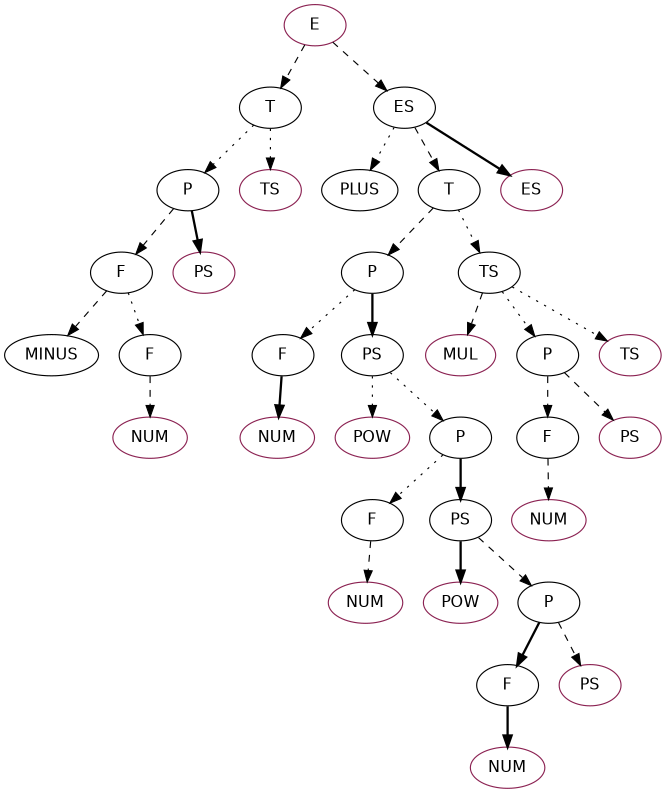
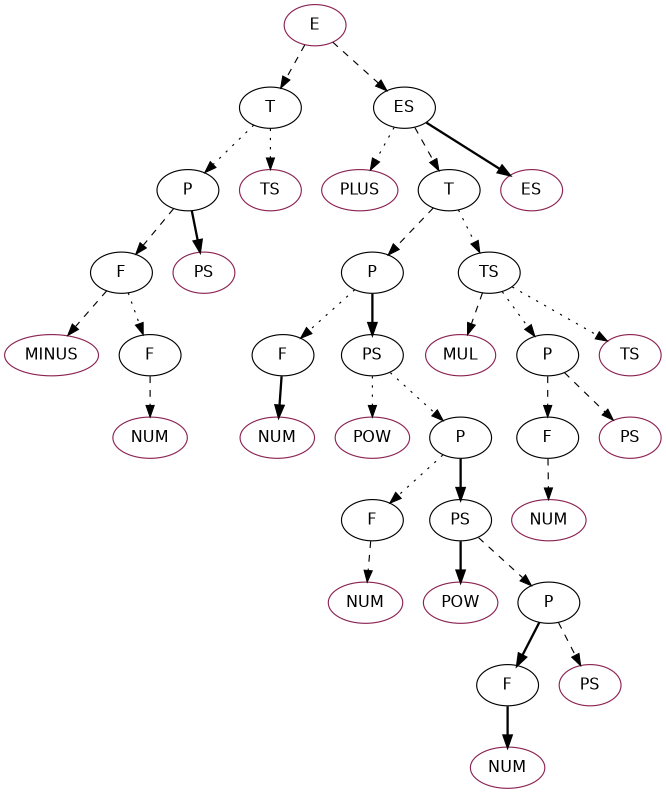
  digraph {
    fontname="DejaVu Sans"
    node [fontname="DejaVu Sans"]
    edge [fontname="DejaVu Sans" style=dashed]
    n1 [color=violetred4 label=E]
    n2 [label=T]
    n3 [label=ES]
    n4 [label=P]
    n5 [color=violetred4 label=TS]
-   n6 [color=black label=PLUS]
+   n6 [color=violetred4 label=PLUS]
    n7 [label=T]
    n8 [color=violetred4 label=ES]
    n9 [label=F]
    n10 [color=violetred4 label=PS]
-   n11 [color=black label=MINUS]
+   n11 [color=violetred4 label=MINUS]
    n12 [label=F]
    n13 [color=violetred4 label=NUM]
    n14 [label=P]
    n15 [label=TS]
    n16 [label=F]
    n17 [label=PS]
    n18 [color=violetred4 label=MUL]
    n19 [label=P]
    n20 [color=violetred4 label=TS]
    n21 [color=violetred4 label=NUM]
    n22 [color=violetred4 label=POW]
    n23 [label=P]
    n24 [label=F]
    n25 [label=PS]
    n26 [color=violetred4 label=NUM]
    n27 [color=violetred4 label=POW]
    n28 [label=P]
    n29 [label=F]
    n30 [color=violetred4 label=PS]
    n31 [color=violetred4 label=NUM]
    n32 [label=F]
    n33 [color=violetred4 label=PS]
    n34 [color=violetred4 label=NUM]
    n1 -> n2
    n1 -> n3
    n2 -> n4 [style=dotted]
    n2 -> n5 [style=dotted]
    n3 -> n6 [style=dotted]
    n3 -> n7
    n3 -> n8 [style=bold]
    n4 -> n9
    n4 -> n10 [style=bold]
    n7 -> n14
    n7 -> n15 [style=dotted]
    n9 -> n11
    n9 -> n12 [style=dotted]
    n12 -> n13
    n14 -> n16 [style=dotted]
    n14 -> n17 [style=bold]
    n15 -> n18
    n15 -> n19 [style=dotted]
    n15 -> n20 [style=dotted]
    n16 -> n21 [style=bold]
    n17 -> n22 [style=dotted]
    n17 -> n23 [style=dotted]
    n19 -> n32
    n19 -> n33
    n23 -> n24 [style=dotted]
    n23 -> n25 [style=bold]
    n24 -> n26
    n25 -> n27 [style=bold]
    n25 -> n28
    n28 -> n29 [style=bold]
    n28 -> n30
    n29 -> n31 [style=bold]
    n32 -> n34
  }
